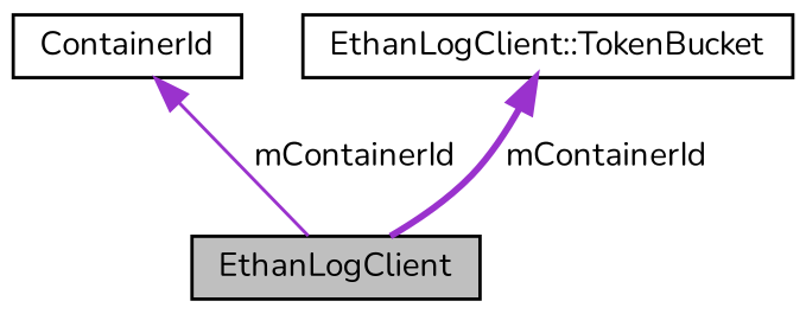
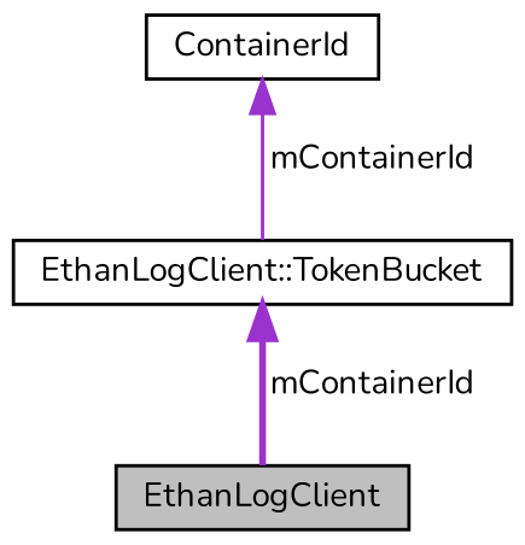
  digraph {
    fontname=Nunito
    node [color=black fillcolor=white fontname=Nunito fontsize=10 shape=record style=filled]
    edge [color=darkorchid3 dir=back fontname=Nunito fontsize=10 labelfontname=Helvetica labelfontsize=10]
    n1 [fillcolor=grey75 fontcolor=black height=0.2 label=EthanLogClient width=0.4]
    n2 [height=0.2 label=ContainerId width=0.4]
    n3 [height=0.2 label="EthanLogClient::TokenBucket" width=0.4]
-   n2 -> n1 [label=" mContainerId" style=solid]
+   n2 -> n3 [label=" mContainerId" style=solid]
    n3 -> n1 [label=" mContainerId" style=bold]
  }
